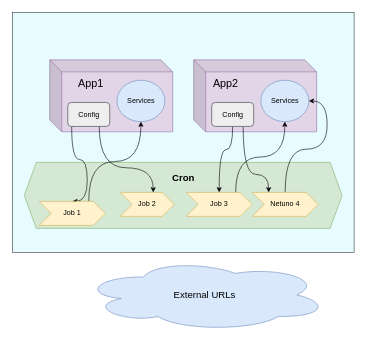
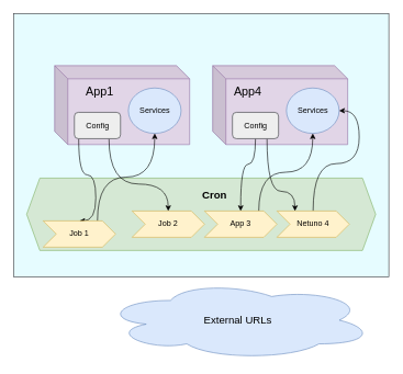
  <mxCell id="0" />
  <mxCell id="1" parent="0" />
  <mxCell id="2" value="" style="rounded=0;whiteSpace=wrap;html=1;strokeColor=#36393d;fillColor=#E6FCFF;" parent="1" vertex="1"><mxGeometry x="20" y="20" width="570" height="400" as="geometry" /></mxCell>
  <mxCell id="3" value="" style="shape=cube;whiteSpace=wrap;html=1;boundedLbl=1;backgroundOutline=1;darkOpacity=0.05;darkOpacity2=0.1;fillColor=#e1d5e7;strokeColor=#9673a6;" parent="1" vertex="1"><mxGeometry x="322.5" y="99" width="205" height="120" as="geometry" /></mxCell>
  <mxCell id="4" value="" style="shape=cube;whiteSpace=wrap;html=1;boundedLbl=1;backgroundOutline=1;darkOpacity=0.05;darkOpacity2=0.1;fillColor=#e1d5e7;strokeColor=#9673a6;" parent="1" vertex="1"><mxGeometry x="82.5" y="99" width="205" height="120" as="geometry" /></mxCell>
  <mxCell id="5" value="" style="shape=hexagon;perimeter=hexagonPerimeter2;whiteSpace=wrap;html=1;fixedSize=1;fontStyle=1;fillColor=#d5e8d4;strokeColor=#82b366;" parent="1" vertex="1"><mxGeometry x="40" y="270" width="530" height="110" as="geometry" /></mxCell>
  <mxCell id="6" style="edgeStyle=orthogonalEdgeStyle;curved=1;orthogonalLoop=1;jettySize=auto;html=1;entryX=1;entryY=0.5;entryDx=0;entryDy=0;fontSize=18;exitX=0.5;exitY=0;exitDx=0;exitDy=0;" parent="1" source="14" target="21" edge="1"><mxGeometry relative="1" as="geometry"><Array as="points"><mxPoint x="475" y="248" /><mxPoint x="545" y="248" /><mxPoint x="545" y="168" /></Array></mxGeometry></mxCell>
  <mxCell id="7" style="edgeStyle=orthogonalEdgeStyle;curved=1;orthogonalLoop=1;jettySize=auto;html=1;entryX=0.5;entryY=1;entryDx=0;entryDy=0;fontSize=18;exitX=0.75;exitY=0;exitDx=0;exitDy=0;" parent="1" source="15" target="21" edge="1"><mxGeometry relative="1" as="geometry" /></mxCell>
  <mxCell id="8" style="edgeStyle=orthogonalEdgeStyle;curved=1;orthogonalLoop=1;jettySize=auto;html=1;entryX=0.5;entryY=1;entryDx=0;entryDy=0;fontSize=18;exitX=0.75;exitY=0;exitDx=0;exitDy=0;strokeWidth=1;" parent="1" source="17" target="24" edge="1"><mxGeometry relative="1" as="geometry" /></mxCell>
- <mxCell id="9" value="External URLs" style="ellipse;shape=cloud;whiteSpace=wrap;html=1;fontSize=16;fillColor=#dae8fc;strokeColor=#6c8ebf;" parent="1" vertex="1"><mxGeometry x="136" y="431" width="410" height="120" as="geometry" /></mxCell>
+ <mxCell id="9" value="External URLs" style="ellipse;shape=cloud;whiteSpace=wrap;html=1;fontSize=16;fillColor=#dae8fc;strokeColor=#6c8ebf;" parent="1" vertex="1"><mxGeometry x="156" y="426" width="410" height="120" as="geometry" /></mxCell>
  <mxCell id="10" style="edgeStyle=orthogonalEdgeStyle;orthogonalLoop=1;jettySize=auto;html=1;entryX=0.5;entryY=0;entryDx=0;entryDy=0;fontSize=18;curved=1;" parent="1" source="23" target="17" edge="1"><mxGeometry relative="1" as="geometry"><Array as="points"><mxPoint x="119" y="265" /><mxPoint x="145" y="265" /></Array></mxGeometry></mxCell>
  <mxCell id="11" style="edgeStyle=orthogonalEdgeStyle;orthogonalLoop=1;jettySize=auto;html=1;fontSize=18;curved=1;exitX=0.75;exitY=1;exitDx=0;exitDy=0;strokeWidth=1;" parent="1" source="23" target="16" edge="1"><mxGeometry relative="1" as="geometry"><Array as="points"><mxPoint x="165" y="279" /><mxPoint x="255" y="279" /></Array></mxGeometry></mxCell>
  <mxCell id="12" style="edgeStyle=orthogonalEdgeStyle;curved=1;orthogonalLoop=1;jettySize=auto;html=1;entryX=0.5;entryY=0;entryDx=0;entryDy=0;fontSize=18;" parent="1" source="20" target="15" edge="1"><mxGeometry relative="1" as="geometry"><Array as="points"><mxPoint x="388" y="249" /><mxPoint x="365" y="249" /></Array></mxGeometry></mxCell>
  <mxCell id="13" style="edgeStyle=orthogonalEdgeStyle;curved=1;orthogonalLoop=1;jettySize=auto;html=1;fontSize=18;exitX=0.75;exitY=1;exitDx=0;exitDy=0;entryX=0.25;entryY=0;entryDx=0;entryDy=0;" parent="1" source="20" target="14" edge="1"><mxGeometry relative="1" as="geometry"><Array as="points"><mxPoint x="405" y="290" /><mxPoint x="448" y="290" /></Array></mxGeometry></mxCell>
  <mxCell id="14" value="Netuno 4" style="shape=step;perimeter=stepPerimeter;whiteSpace=wrap;html=1;fixedSize=1;fillColor=#fff2cc;strokeColor=#d6b656;" parent="1" vertex="1"><mxGeometry x="420" y="320" width="110" height="40" as="geometry" /></mxCell>
- <mxCell id="15" value="Job 3" style="shape=step;perimeter=stepPerimeter;whiteSpace=wrap;html=1;fixedSize=1;fillColor=#fff2cc;strokeColor=#d6b656;" parent="1" vertex="1"><mxGeometry x="310" y="320" width="110" height="40" as="geometry" /></mxCell>
- <mxCell id="16" value="Job 2" style="shape=step;perimeter=stepPerimeter;whiteSpace=wrap;html=1;fixedSize=1;fillColor=#fff2cc;strokeColor=#d6b656;" parent="1" vertex="1"><mxGeometry x="200" y="320" width="90" height="40" as="geometry" /></mxCell>
+ <mxCell id="15" value="App 3" style="shape=step;perimeter=stepPerimeter;whiteSpace=wrap;html=1;fixedSize=1;fillColor=#fff2cc;strokeColor=#d6b656;" parent="1" vertex="1"><mxGeometry x="310" y="320" width="110" height="40" as="geometry" /></mxCell>
+ <mxCell id="16" value="Job 2" style="shape=step;perimeter=stepPerimeter;whiteSpace=wrap;html=1;fixedSize=1;fillColor=#fff2cc;strokeColor=#d6b656;" parent="1" vertex="1"><mxGeometry x="200" y="320" width="110" height="40" as="geometry" /></mxCell>
  <mxCell id="17" value="Job 1" style="shape=step;perimeter=stepPerimeter;whiteSpace=wrap;html=1;fixedSize=1;fillColor=#fff2cc;strokeColor=#d6b656;" parent="1" vertex="1"><mxGeometry x="65" y="335" width="110" height="40" as="geometry" /></mxCell>
- <mxCell id="18" value="Cron" style="text;html=1;strokeColor=none;fillColor=none;align=center;verticalAlign=middle;whiteSpace=wrap;rounded=0;fontSize=16;fontStyle=1" parent="1" vertex="1"><mxGeometry x="217.5" y="280" width="175" height="30" as="geometry" /></mxCell>
- <mxCell id="19" value="App2" style="text;html=1;strokeColor=none;fillColor=none;align=left;verticalAlign=middle;whiteSpace=wrap;rounded=0;fontSize=18;" parent="1" vertex="1"><mxGeometry x="352.5" y="129" width="60" height="20" as="geometry" /></mxCell>
+ <mxCell id="18" value="Cron" style="text;html=1;strokeColor=none;fillColor=none;align=center;verticalAlign=middle;whiteSpace=wrap;rounded=0;fontSize=16;fontStyle=1" parent="1" vertex="1"><mxGeometry x="237.5" y="280" width="175" height="30" as="geometry" /></mxCell>
+ <mxCell id="19" value="App4" style="text;html=1;strokeColor=none;fillColor=none;align=left;verticalAlign=middle;whiteSpace=wrap;rounded=0;fontSize=18;" parent="1" vertex="1"><mxGeometry x="352.5" y="129" width="60" height="20" as="geometry" /></mxCell>
  <mxCell id="20" value="Config" style="rounded=1;whiteSpace=wrap;html=1;fontSize=12;fillColor=#eeeeee;strokeColor=#36393d;" parent="1" vertex="1"><mxGeometry x="352.5" y="170" width="70" height="40" as="geometry" /></mxCell>
  <mxCell id="21" value="Services" style="ellipse;whiteSpace=wrap;html=1;fontSize=12;fillColor=#dae8fc;strokeColor=#6c8ebf;" parent="1" vertex="1"><mxGeometry x="434.5" y="133" width="80" height="69" as="geometry" /></mxCell>
  <mxCell id="22" value="App1" style="text;html=1;strokeColor=none;fillColor=none;align=left;verticalAlign=middle;whiteSpace=wrap;rounded=0;fontSize=18;" parent="1" vertex="1"><mxGeometry x="127.5" y="129" width="60" height="20" as="geometry" /></mxCell>
  <mxCell id="23" value="Config" style="rounded=1;whiteSpace=wrap;html=1;fontSize=12;fillColor=#eeeeee;strokeColor=#36393d;" parent="1" vertex="1"><mxGeometry x="112.5" y="170" width="70" height="40" as="geometry" /></mxCell>
  <mxCell id="24" value="Services" style="ellipse;whiteSpace=wrap;html=1;fontSize=12;fillColor=#dae8fc;strokeColor=#6c8ebf;" parent="1" vertex="1"><mxGeometry x="194.5" y="133" width="80" height="69" as="geometry" /></mxCell>
